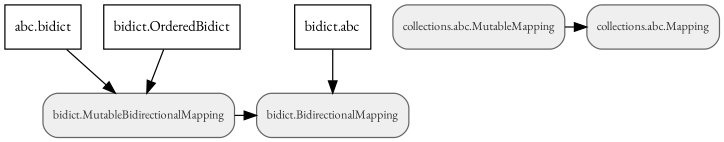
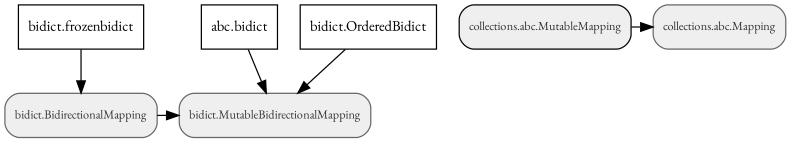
  digraph {
    fontname="EB Garamond"
    node [fontname="EB Garamond" fontsize=10 shape=box color="#666666" fillcolor="#EFEFEF" fontcolor="#333333" style="filled,rounded"]
    edge [fontname="EB Garamond"]
    n1 [fontsize=12 label="abc.bidict" color="" fillcolor="" fontcolor="" style=""]
-   n2 [fontsize=12 label="bidict.abc" color="" fillcolor="" fontcolor="" style=""]
+   n2 [fontsize=12 label="bidict.frozenbidict" color="" fillcolor="" fontcolor="" style=""]
    n3 [fontsize=12 label="bidict.OrderedBidict" color="" fillcolor="" fontcolor="" style=""]
    n4 [label="collections.abc.Mapping"]
-   n5 [label="collections.abc.MutableMapping"]
+   n5 [color=black label="collections.abc.MutableMapping"]
    n6 [label="bidict.BidirectionalMapping"]
    n7 [label="bidict.MutableBidirectionalMapping"]
    subgraph sub_1 {
      subgraph sub_2 {
        rank=same
        n1
        n2
        n3
      }
    }
    subgraph sub_3 {
      subgraph sub_4 {
        rank=same
        n4
        n5
      }
      subgraph sub_5 {
        rank=same
        n6
        n7
      }
    }
    n1 -> n7
    n2 -> n6
    n3 -> n7
    n5 -> n4
-   n7 -> n6
+   n6 -> n7
  }
